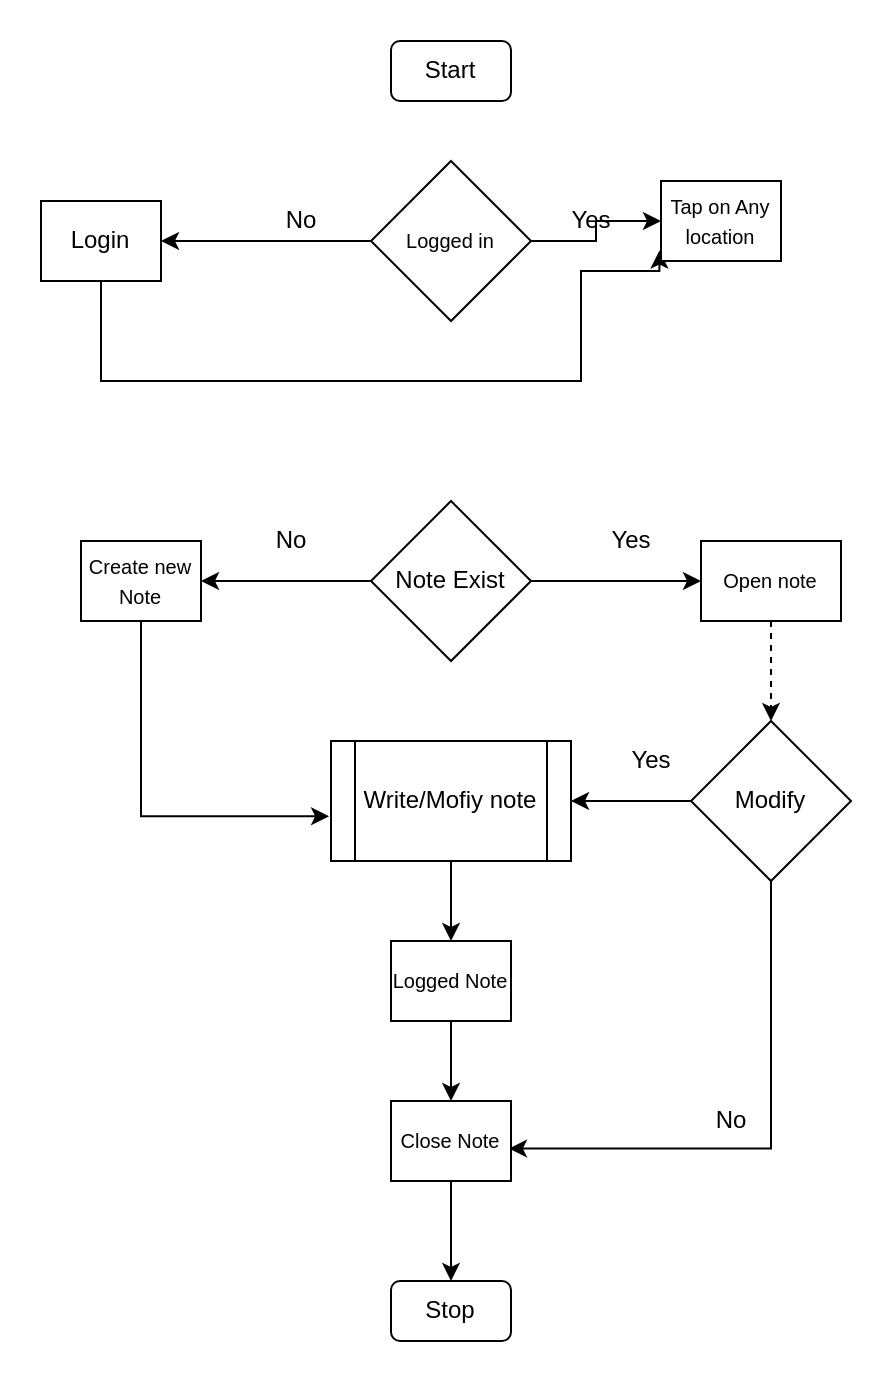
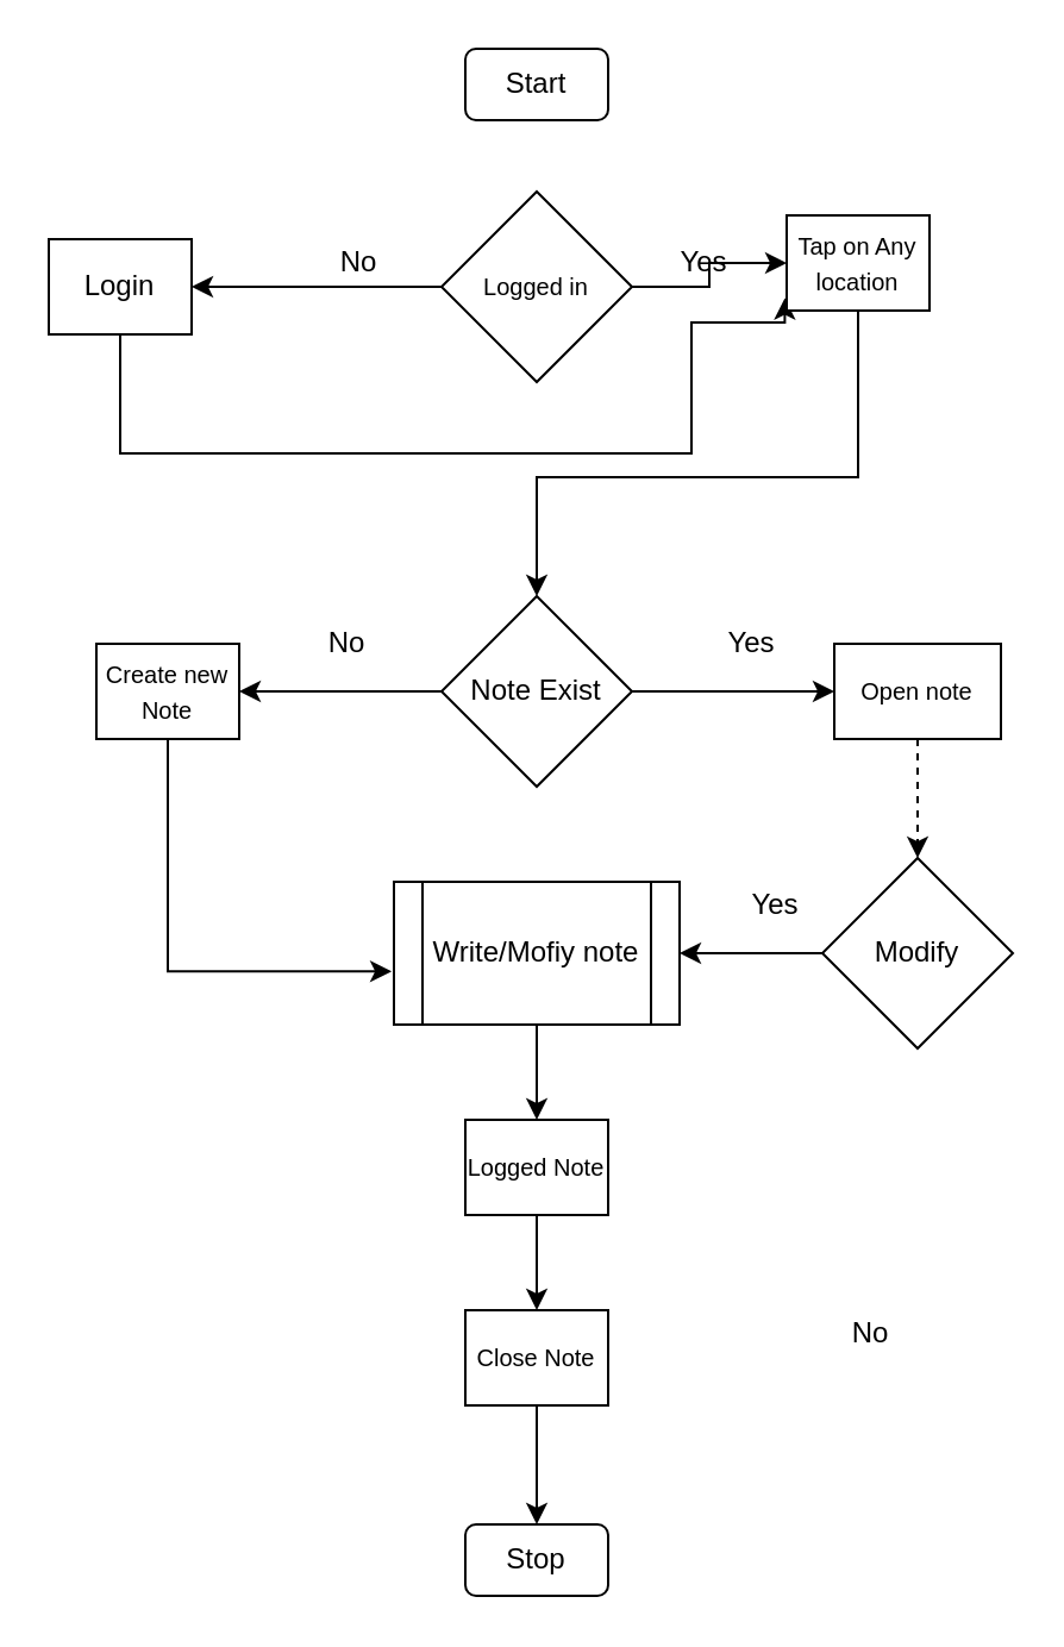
  <mxCell id="0" />
  <mxCell id="1" parent="0" />
  <mxCell id="2" value="Start" style="rounded=1;whiteSpace=wrap;html=1;" vertex="1" parent="1"><mxGeometry x="195" y="20" width="60" height="30" as="geometry" /></mxCell>
  <mxCell id="3" value="" style="edgeStyle=orthogonalEdgeStyle;rounded=0;orthogonalLoop=1;jettySize=auto;html=1;" edge="1" parent="1" source="5" target="7"><mxGeometry relative="1" as="geometry" /></mxCell>
  <mxCell id="4" value="" style="edgeStyle=orthogonalEdgeStyle;rounded=0;orthogonalLoop=1;jettySize=auto;html=1;" edge="1" parent="1" source="5" target="10"><mxGeometry relative="1" as="geometry" /></mxCell>
  <mxCell id="5" value="&lt;font style=&quot;font-size: 10px&quot;&gt;Logged in&lt;/font&gt;" style="rhombus;whiteSpace=wrap;html=1;align=center;" vertex="1" parent="1"><mxGeometry x="185" y="80" width="80" height="80" as="geometry" /></mxCell>
  <mxCell id="6" style="edgeStyle=orthogonalEdgeStyle;rounded=0;orthogonalLoop=1;jettySize=auto;html=1;entryX=-0.013;entryY=0.869;entryDx=0;entryDy=0;entryPerimeter=0;" edge="1" parent="1" source="7" target="10"><mxGeometry relative="1" as="geometry"><Array as="points"><mxPoint x="290" y="190" /><mxPoint x="290" y="135" /></Array></mxGeometry></mxCell>
  <mxCell id="7" value="Login" style="rounded=0;whiteSpace=wrap;html=1;" vertex="1" parent="1"><mxGeometry x="20" y="100" width="60" height="40" as="geometry" /></mxCell>
  <mxCell id="8" value="No" style="text;html=1;align=center;verticalAlign=middle;resizable=0;points=[];autosize=1;" vertex="1" parent="1"><mxGeometry x="135" y="100" width="30" height="20" as="geometry" /></mxCell>
+ <mxCell id="9" value="" style="edgeStyle=orthogonalEdgeStyle;rounded=0;orthogonalLoop=1;jettySize=auto;html=1;" edge="1" parent="1" source="10" target="14"><mxGeometry relative="1" as="geometry"><Array as="points"><mxPoint x="360" y="200" /><mxPoint x="225" y="200" /></Array></mxGeometry></mxCell>
  <mxCell id="10" value="&lt;font style=&quot;font-size: 10px&quot;&gt;Tap on Any location&lt;/font&gt;" style="rounded=0;whiteSpace=wrap;html=1;" vertex="1" parent="1"><mxGeometry x="330" y="90" width="60" height="40" as="geometry" /></mxCell>
  <mxCell id="11" value="Yes" style="text;html=1;align=center;verticalAlign=middle;resizable=0;points=[];autosize=1;" vertex="1" parent="1"><mxGeometry x="275" y="100" width="40" height="20" as="geometry" /></mxCell>
  <mxCell id="12" value="" style="edgeStyle=orthogonalEdgeStyle;rounded=0;orthogonalLoop=1;jettySize=auto;html=1;" edge="1" parent="1" source="14" target="16"><mxGeometry relative="1" as="geometry" /></mxCell>
  <mxCell id="13" value="" style="edgeStyle=orthogonalEdgeStyle;rounded=0;orthogonalLoop=1;jettySize=auto;html=1;" edge="1" parent="1" source="14" target="19"><mxGeometry relative="1" as="geometry" /></mxCell>
  <mxCell id="14" value="Note Exist" style="rhombus;whiteSpace=wrap;html=1;rounded=0;" vertex="1" parent="1"><mxGeometry x="185" y="250" width="80" height="80" as="geometry" /></mxCell>
  <mxCell id="15" style="edgeStyle=orthogonalEdgeStyle;rounded=0;orthogonalLoop=1;jettySize=auto;html=1;entryX=-0.008;entryY=0.627;entryDx=0;entryDy=0;entryPerimeter=0;" edge="1" parent="1" source="16" target="22"><mxGeometry relative="1" as="geometry"><Array as="points"><mxPoint x="70" y="408" /><mxPoint x="164" y="408" /></Array></mxGeometry></mxCell>
  <mxCell id="16" value="&lt;font style=&quot;font-size: 10px&quot;&gt;Create new Note&lt;/font&gt;" style="rounded=0;whiteSpace=wrap;html=1;" vertex="1" parent="1"><mxGeometry x="40" y="270" width="60" height="40" as="geometry" /></mxCell>
  <mxCell id="17" value="No" style="text;html=1;align=center;verticalAlign=middle;resizable=0;points=[];autosize=1;" vertex="1" parent="1"><mxGeometry x="130" y="260" width="30" height="20" as="geometry" /></mxCell>
  <mxCell id="18" style="edgeStyle=orthogonalEdgeStyle;rounded=0;orthogonalLoop=1;jettySize=auto;html=1;entryX=0.5;entryY=0;entryDx=0;entryDy=0;dashed=1;" edge="1" parent="1" source="19" target="25"><mxGeometry relative="1" as="geometry" /></mxCell>
  <mxCell id="19" value="&lt;font style=&quot;font-size: 10px&quot;&gt;Open note&lt;br&gt;&lt;/font&gt;" style="rounded=0;whiteSpace=wrap;html=1;align=center;" vertex="1" parent="1"><mxGeometry x="350" y="270" width="70" height="40" as="geometry" /></mxCell>
  <mxCell id="20" value="Yes" style="text;html=1;align=center;verticalAlign=middle;resizable=0;points=[];autosize=1;" vertex="1" parent="1"><mxGeometry x="295" y="260" width="40" height="20" as="geometry" /></mxCell>
  <mxCell id="21" style="edgeStyle=orthogonalEdgeStyle;rounded=0;orthogonalLoop=1;jettySize=auto;html=1;entryX=0.5;entryY=0;entryDx=0;entryDy=0;" edge="1" parent="1" source="22" target="28"><mxGeometry relative="1" as="geometry" /></mxCell>
  <mxCell id="22" value="Write/Mofiy note" style="shape=process;whiteSpace=wrap;html=1;backgroundOutline=1;" vertex="1" parent="1"><mxGeometry x="165" y="370" width="120" height="60" as="geometry" /></mxCell>
  <mxCell id="23" style="edgeStyle=orthogonalEdgeStyle;rounded=0;orthogonalLoop=1;jettySize=auto;html=1;" edge="1" parent="1" source="25" target="22"><mxGeometry relative="1" as="geometry" /></mxCell>
- <mxCell id="24" style="edgeStyle=orthogonalEdgeStyle;rounded=0;orthogonalLoop=1;jettySize=auto;html=1;entryX=0.983;entryY=0.595;entryDx=0;entryDy=0;entryPerimeter=0;" edge="1" parent="1" source="25" target="30"><mxGeometry relative="1" as="geometry"><Array as="points"><mxPoint x="385" y="400" /><mxPoint x="385" y="574" /></Array></mxGeometry></mxCell>
  <mxCell id="25" value="Modify" style="rhombus;whiteSpace=wrap;html=1;rounded=0;" vertex="1" parent="1"><mxGeometry x="345" y="360" width="80" height="80" as="geometry" /></mxCell>
  <mxCell id="26" value="Yes" style="text;html=1;align=center;verticalAlign=middle;resizable=0;points=[];autosize=1;" vertex="1" parent="1"><mxGeometry x="305" y="370" width="40" height="20" as="geometry" /></mxCell>
  <mxCell id="27" value="" style="edgeStyle=orthogonalEdgeStyle;rounded=0;orthogonalLoop=1;jettySize=auto;html=1;" edge="1" parent="1" source="28"><mxGeometry relative="1" as="geometry"><mxPoint x="225" y="550" as="targetPoint" /></mxGeometry></mxCell>
  <mxCell id="28" value="&lt;font style=&quot;font-size: 10px&quot;&gt;Logged Note&lt;/font&gt;" style="rounded=0;whiteSpace=wrap;html=1;" vertex="1" parent="1"><mxGeometry x="195" y="470" width="60" height="40" as="geometry" /></mxCell>
  <mxCell id="29" style="edgeStyle=orthogonalEdgeStyle;rounded=0;orthogonalLoop=1;jettySize=auto;html=1;" edge="1" parent="1" source="30" target="32"><mxGeometry relative="1" as="geometry" /></mxCell>
  <mxCell id="30" value="&lt;font style=&quot;font-size: 10px&quot;&gt;Close Note&lt;/font&gt;" style="rounded=0;whiteSpace=wrap;html=1;" vertex="1" parent="1"><mxGeometry x="195" y="550" width="60" height="40" as="geometry" /></mxCell>
  <mxCell id="31" value="No" style="text;html=1;align=center;verticalAlign=middle;resizable=0;points=[];autosize=1;" vertex="1" parent="1"><mxGeometry x="350" y="550" width="30" height="20" as="geometry" /></mxCell>
  <mxCell id="32" value="Stop" style="rounded=1;whiteSpace=wrap;html=1;" vertex="1" parent="1"><mxGeometry x="195" y="640" width="60" height="30" as="geometry" /></mxCell>
